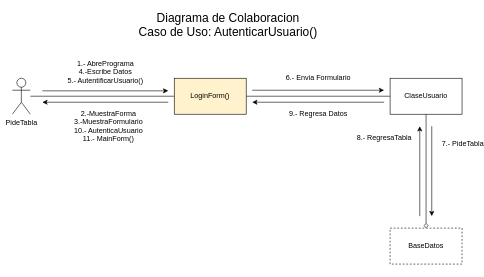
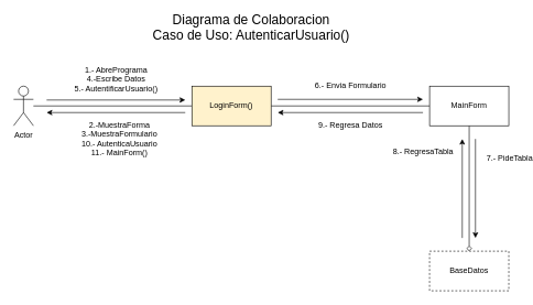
  <mxCell id="0" />
  <mxCell id="1" parent="0" />
  <mxCell id="2" value="" style="edgeStyle=orthogonalEdgeStyle;rounded=0;orthogonalLoop=1;jettySize=auto;html=1;endArrow=none;endFill=0;fontSize=20;" edge="1" parent="1" source="3" target="8"><mxGeometry relative="1" as="geometry"><mxPoint x="130" y="160" as="targetPoint" /></mxGeometry></mxCell>
- <mxCell id="3" value="PideTabla" style="shape=umlActor;verticalLabelPosition=bottom;labelBackgroundColor=#ffffff;verticalAlign=top;html=1;outlineConnect=0;" vertex="1" parent="1"><mxGeometry x="20" y="130" width="30" height="60" as="geometry" /></mxCell>
+ <mxCell id="3" value="Actor" style="shape=umlActor;verticalLabelPosition=bottom;labelBackgroundColor=#ffffff;verticalAlign=top;html=1;outlineConnect=0;" vertex="1" parent="1"><mxGeometry x="20" y="130" width="30" height="60" as="geometry" /></mxCell>
  <mxCell id="4" value="" style="edgeStyle=orthogonalEdgeStyle;rounded=0;orthogonalLoop=1;jettySize=auto;html=1;endArrow=diamond;endFill=0;fontSize=20;" edge="1" parent="1" source="5" target="6"><mxGeometry relative="1" as="geometry" /></mxCell>
- <mxCell id="5" value="ClaseUsuario" style="rounded=0;whiteSpace=wrap;html=1;" vertex="1" parent="1"><mxGeometry x="650" y="130" width="120" height="60" as="geometry" /></mxCell>
+ <mxCell id="5" value="MainForm" style="rounded=0;whiteSpace=wrap;html=1;" vertex="1" parent="1"><mxGeometry x="650" y="130" width="120" height="60" as="geometry" /></mxCell>
  <mxCell id="6" value="BaseDatos" style="rounded=0;whiteSpace=wrap;html=1;dashed=1;" vertex="1" parent="1"><mxGeometry x="650" y="380" width="120" height="60" as="geometry" /></mxCell>
  <mxCell id="7" value="" style="edgeStyle=orthogonalEdgeStyle;rounded=0;orthogonalLoop=1;jettySize=auto;html=1;endArrow=none;endFill=0;fontSize=20;" edge="1" parent="1" source="8" target="5"><mxGeometry relative="1" as="geometry" /></mxCell>
  <mxCell id="8" value="LoginForm()" style="rounded=0;whiteSpace=wrap;html=1;fillColor=#fff2cc;" vertex="1" parent="1"><mxGeometry x="290" y="130" width="120" height="60" as="geometry" /></mxCell>
  <mxCell id="9" value="Diagrama de Colaboracion&lt;br style=&quot;font-size: 20px;&quot;&gt;Caso de Uso: AutenticarUsuario()" style="text;html=1;strokeColor=none;fillColor=none;align=center;verticalAlign=middle;whiteSpace=wrap;rounded=0;fontSize=20;" vertex="1" parent="1"><mxGeometry x="210" y="20" width="340" height="40" as="geometry" /></mxCell>
  <mxCell id="10" value="1.- AbrePrograma&lt;br&gt;4.-Escribe Datos&lt;br&gt;5.- AutentificarUsuario()" style="endArrow=classic;html=1;fontSize=12;" edge="1" parent="1"><mxGeometry y="31" width="50" height="50" relative="1" as="geometry"><mxPoint x="70" y="151" as="sourcePoint" /><mxPoint x="280" y="151" as="targetPoint" /><mxPoint as="offset" /></mxGeometry></mxCell>
  <mxCell id="11" value="2.-MuestraForma&lt;br&gt;3.-MuestraFormulario&lt;br&gt;10.- AutenticaUsuario&lt;br&gt;11.- MainForm()" style="endArrow=classic;html=1;fontSize=12;" edge="1" parent="1"><mxGeometry x="-0.048" y="40" width="50" height="50" relative="1" as="geometry"><mxPoint x="280" y="170" as="sourcePoint" /><mxPoint x="70" y="170" as="targetPoint" /><mxPoint as="offset" /></mxGeometry></mxCell>
  <mxCell id="12" value="6.- Envia Formulario" style="endArrow=classic;html=1;fontSize=12;" edge="1" parent="1"><mxGeometry y="20" width="50" height="50" relative="1" as="geometry"><mxPoint x="420" y="150" as="sourcePoint" /><mxPoint x="640" y="150" as="targetPoint" /><mxPoint as="offset" /></mxGeometry></mxCell>
  <mxCell id="13" value="7.- PideTabla" style="endArrow=classic;html=1;fontSize=12;" edge="1" parent="1"><mxGeometry x="-0.6" y="51" width="50" height="50" relative="1" as="geometry"><mxPoint x="719.5" y="210" as="sourcePoint" /><mxPoint x="719.5" y="360" as="targetPoint" /><mxPoint as="offset" /></mxGeometry></mxCell>
  <mxCell id="14" value="8.- RegresaTabla" style="endArrow=classic;html=1;fontSize=12;" edge="1" parent="1"><mxGeometry x="0.733" y="60" width="50" height="50" relative="1" as="geometry"><mxPoint x="699.5" y="360" as="sourcePoint" /><mxPoint x="699.5" y="210" as="targetPoint" /><mxPoint as="offset" /></mxGeometry></mxCell>
  <mxCell id="15" value="9.- Regresa Datos" style="endArrow=classic;html=1;fontSize=12;" edge="1" parent="1"><mxGeometry y="20" width="50" height="50" relative="1" as="geometry"><mxPoint x="640" y="170" as="sourcePoint" /><mxPoint x="420" y="170" as="targetPoint" /><mxPoint as="offset" /></mxGeometry></mxCell>
